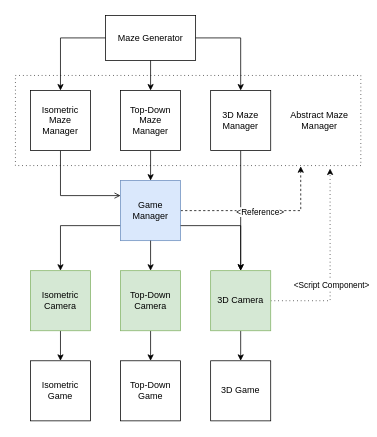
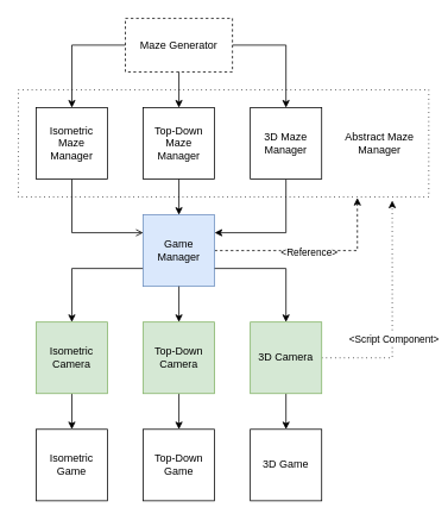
  <mxCell id="0" />
  <mxCell id="1" parent="0" />
  <mxCell id="2" value="Abstract Maze Manager" style="rounded=0;whiteSpace=wrap;html=1;align=center;spacingLeft=350;fillColor=none;dashed=1;dashPattern=1 4;" vertex="1" parent="1"><mxGeometry x="20" y="100" width="460" height="120" as="geometry" /></mxCell>
  <mxCell id="3" value="Isometric Game" style="whiteSpace=wrap;html=1;aspect=fixed;" vertex="1" parent="1"><mxGeometry x="40" y="480" width="80" height="80" as="geometry" /></mxCell>
  <mxCell id="4" value="Top-Down Game" style="whiteSpace=wrap;html=1;aspect=fixed;" vertex="1" parent="1"><mxGeometry x="160" y="480" width="80" height="80" as="geometry" /></mxCell>
  <mxCell id="5" value="3D Game" style="whiteSpace=wrap;html=1;aspect=fixed;" vertex="1" parent="1"><mxGeometry x="280" y="480" width="80" height="80" as="geometry" /></mxCell>
  <mxCell id="6" style="edgeStyle=orthogonalEdgeStyle;rounded=0;orthogonalLoop=1;jettySize=auto;html=1;exitX=0.5;exitY=1;exitDx=0;exitDy=0;entryX=0;entryY=0.25;entryDx=0;entryDy=0;endArrow=open;" edge="1" parent="1" source="7" target="21"><mxGeometry relative="1" as="geometry" /></mxCell>
  <mxCell id="7" value="Isometric Maze Manager" style="whiteSpace=wrap;html=1;aspect=fixed;" vertex="1" parent="1"><mxGeometry x="40" y="120" width="80" height="80" as="geometry" /></mxCell>
  <mxCell id="8" style="edgeStyle=orthogonalEdgeStyle;rounded=0;orthogonalLoop=1;jettySize=auto;html=1;exitX=0.5;exitY=1;exitDx=0;exitDy=0;entryX=0.5;entryY=0;entryDx=0;entryDy=0;" edge="1" parent="1" source="25" target="4"><mxGeometry relative="1" as="geometry" /></mxCell>
  <mxCell id="9" value="Top-Down Maze&lt;br&gt;Manager" style="whiteSpace=wrap;html=1;aspect=fixed;" vertex="1" parent="1"><mxGeometry x="160" y="120" width="80" height="80" as="geometry" /></mxCell>
- <mxCell id="10" style="edgeStyle=orthogonalEdgeStyle;rounded=0;orthogonalLoop=1;jettySize=auto;html=1;exitX=0.5;exitY=1;exitDx=0;exitDy=0;" edge="1" parent="1" source="11" target="29"><mxGeometry relative="1" as="geometry" /></mxCell>
+ <mxCell id="10" style="edgeStyle=orthogonalEdgeStyle;rounded=0;orthogonalLoop=1;jettySize=auto;html=1;exitX=0.5;exitY=1;exitDx=0;exitDy=0;entryX=1;entryY=0.25;entryDx=0;entryDy=0;" edge="1" parent="1" source="11" target="21"><mxGeometry relative="1" as="geometry" /></mxCell>
  <mxCell id="11" value="3D Maze&lt;br&gt;Manager" style="whiteSpace=wrap;html=1;aspect=fixed;" vertex="1" parent="1"><mxGeometry x="280" y="120" width="80" height="80" as="geometry" /></mxCell>
- <mxCell id="12" value="Maze Generator" style="rounded=0;whiteSpace=wrap;html=1;" vertex="1" parent="1"><mxGeometry x="140" y="20" width="120" height="60" as="geometry" /></mxCell>
+ <mxCell id="12" value="Maze Generator" style="rounded=0;whiteSpace=wrap;html=1;dashed=1;" vertex="1" parent="1"><mxGeometry x="140" y="20" width="120" height="60" as="geometry" /></mxCell>
  <mxCell id="13" style="edgeStyle=orthogonalEdgeStyle;rounded=0;orthogonalLoop=1;jettySize=auto;html=1;exitX=0;exitY=0.5;exitDx=0;exitDy=0;entryX=0.5;entryY=0;entryDx=0;entryDy=0;" edge="1" parent="1" source="12" target="7"><mxGeometry relative="1" as="geometry"><mxPoint x="140" y="50" as="sourcePoint" /></mxGeometry></mxCell>
  <mxCell id="14" style="edgeStyle=orthogonalEdgeStyle;rounded=0;orthogonalLoop=1;jettySize=auto;html=1;exitX=0.5;exitY=1;exitDx=0;exitDy=0;entryX=0.5;entryY=0;entryDx=0;entryDy=0;" edge="1" parent="1" source="12" target="9"><mxGeometry relative="1" as="geometry"><mxPoint x="200" y="80" as="sourcePoint" /></mxGeometry></mxCell>
  <mxCell id="15" style="edgeStyle=orthogonalEdgeStyle;rounded=0;orthogonalLoop=1;jettySize=auto;html=1;exitX=1;exitY=0.5;exitDx=0;exitDy=0;entryX=0.5;entryY=0;entryDx=0;entryDy=0;" edge="1" parent="1" source="12" target="11"><mxGeometry relative="1" as="geometry"><mxPoint x="260" y="50" as="sourcePoint" /></mxGeometry></mxCell>
  <mxCell id="16" value="" style="edgeStyle=orthogonalEdgeStyle;rounded=0;orthogonalLoop=1;jettySize=auto;html=1;exitX=0.5;exitY=1;exitDx=0;exitDy=0;entryX=0.5;entryY=0;entryDx=0;entryDy=0;" edge="1" parent="1" source="9" target="21"><mxGeometry relative="1" as="geometry"><mxPoint x="200" y="200" as="sourcePoint" /><mxPoint x="200" y="360" as="targetPoint" /></mxGeometry></mxCell>
  <mxCell id="17" style="edgeStyle=orthogonalEdgeStyle;rounded=0;orthogonalLoop=1;jettySize=auto;html=1;exitX=0;exitY=0.75;exitDx=0;exitDy=0;entryX=0.5;entryY=0;entryDx=0;entryDy=0;" edge="1" parent="1" source="21" target="23"><mxGeometry relative="1" as="geometry" /></mxCell>
  <mxCell id="18" style="edgeStyle=orthogonalEdgeStyle;rounded=0;orthogonalLoop=1;jettySize=auto;html=1;exitX=0.5;exitY=1;exitDx=0;exitDy=0;" edge="1" parent="1" source="29" target="5"><mxGeometry relative="1" as="geometry" /></mxCell>
  <mxCell id="19" style="edgeStyle=orthogonalEdgeStyle;rounded=0;orthogonalLoop=1;jettySize=auto;html=1;exitX=1;exitY=0.5;exitDx=0;exitDy=0;entryX=0.826;entryY=1.008;entryDx=0;entryDy=0;dashed=1;entryPerimeter=0;" edge="1" parent="1" source="21" target="2"><mxGeometry relative="1" as="geometry" /></mxCell>
  <mxCell id="20" value="&amp;lt;Reference&amp;gt;" style="edgeLabel;html=1;align=center;verticalAlign=middle;resizable=0;points=[];" vertex="1" connectable="0" parent="19"><mxGeometry x="-0.038" y="-1" relative="1" as="geometry"><mxPoint as="offset" /></mxGeometry></mxCell>
  <mxCell id="21" value="Game Manager" style="whiteSpace=wrap;html=1;aspect=fixed;fillColor=#dae8fc;strokeColor=#6c8ebf;" vertex="1" parent="1"><mxGeometry x="160" y="240" width="80" height="80" as="geometry" /></mxCell>
  <mxCell id="22" style="edgeStyle=orthogonalEdgeStyle;rounded=0;orthogonalLoop=1;jettySize=auto;html=1;exitX=0.5;exitY=1;exitDx=0;exitDy=0;entryX=0.5;entryY=0;entryDx=0;entryDy=0;" edge="1" parent="1" source="23" target="3"><mxGeometry relative="1" as="geometry" /></mxCell>
  <mxCell id="23" value="Isometric Camera" style="rounded=0;whiteSpace=wrap;html=1;fillColor=#d5e8d4;strokeColor=#82b366;" vertex="1" parent="1"><mxGeometry x="40" y="360" width="80" height="80" as="geometry" /></mxCell>
  <mxCell id="24" value="" style="edgeStyle=orthogonalEdgeStyle;rounded=0;orthogonalLoop=1;jettySize=auto;html=1;exitX=0.5;exitY=1;exitDx=0;exitDy=0;entryX=0.5;entryY=0;entryDx=0;entryDy=0;" edge="1" parent="1" source="21" target="25"><mxGeometry relative="1" as="geometry"><mxPoint x="200" y="320" as="sourcePoint" /><mxPoint x="200" y="480" as="targetPoint" /></mxGeometry></mxCell>
  <mxCell id="25" value="Top-Down Camera" style="rounded=0;whiteSpace=wrap;html=1;fillColor=#d5e8d4;strokeColor=#82b366;" vertex="1" parent="1"><mxGeometry x="160" y="360" width="80" height="80" as="geometry" /></mxCell>
  <mxCell id="26" value="" style="edgeStyle=orthogonalEdgeStyle;rounded=0;orthogonalLoop=1;jettySize=auto;html=1;exitX=1;exitY=0.75;exitDx=0;exitDy=0;" edge="1" parent="1" source="21" target="29"><mxGeometry relative="1" as="geometry"><mxPoint x="240" y="300" as="sourcePoint" /><mxPoint x="320" y="480" as="targetPoint" /></mxGeometry></mxCell>
  <mxCell id="27" style="edgeStyle=orthogonalEdgeStyle;rounded=0;orthogonalLoop=1;jettySize=auto;html=1;exitX=1;exitY=0.5;exitDx=0;exitDy=0;entryX=0.911;entryY=1.033;entryDx=0;entryDy=0;dashed=1;dashPattern=1 4;entryPerimeter=0;" edge="1" parent="1" source="29" target="2"><mxGeometry relative="1" as="geometry"><Array as="points"><mxPoint x="439" y="400" /></Array></mxGeometry></mxCell>
  <mxCell id="28" value="&amp;lt;Script Component&amp;gt;" style="edgeLabel;html=1;align=center;verticalAlign=middle;resizable=0;points=[];" vertex="1" connectable="0" parent="27"><mxGeometry x="-0.207" y="-1" relative="1" as="geometry"><mxPoint as="offset" /></mxGeometry></mxCell>
  <mxCell id="29" value="3D Camera" style="rounded=0;whiteSpace=wrap;html=1;fillColor=#d5e8d4;strokeColor=#82b366;" vertex="1" parent="1"><mxGeometry x="280" y="360" width="80" height="80" as="geometry" /></mxCell>
